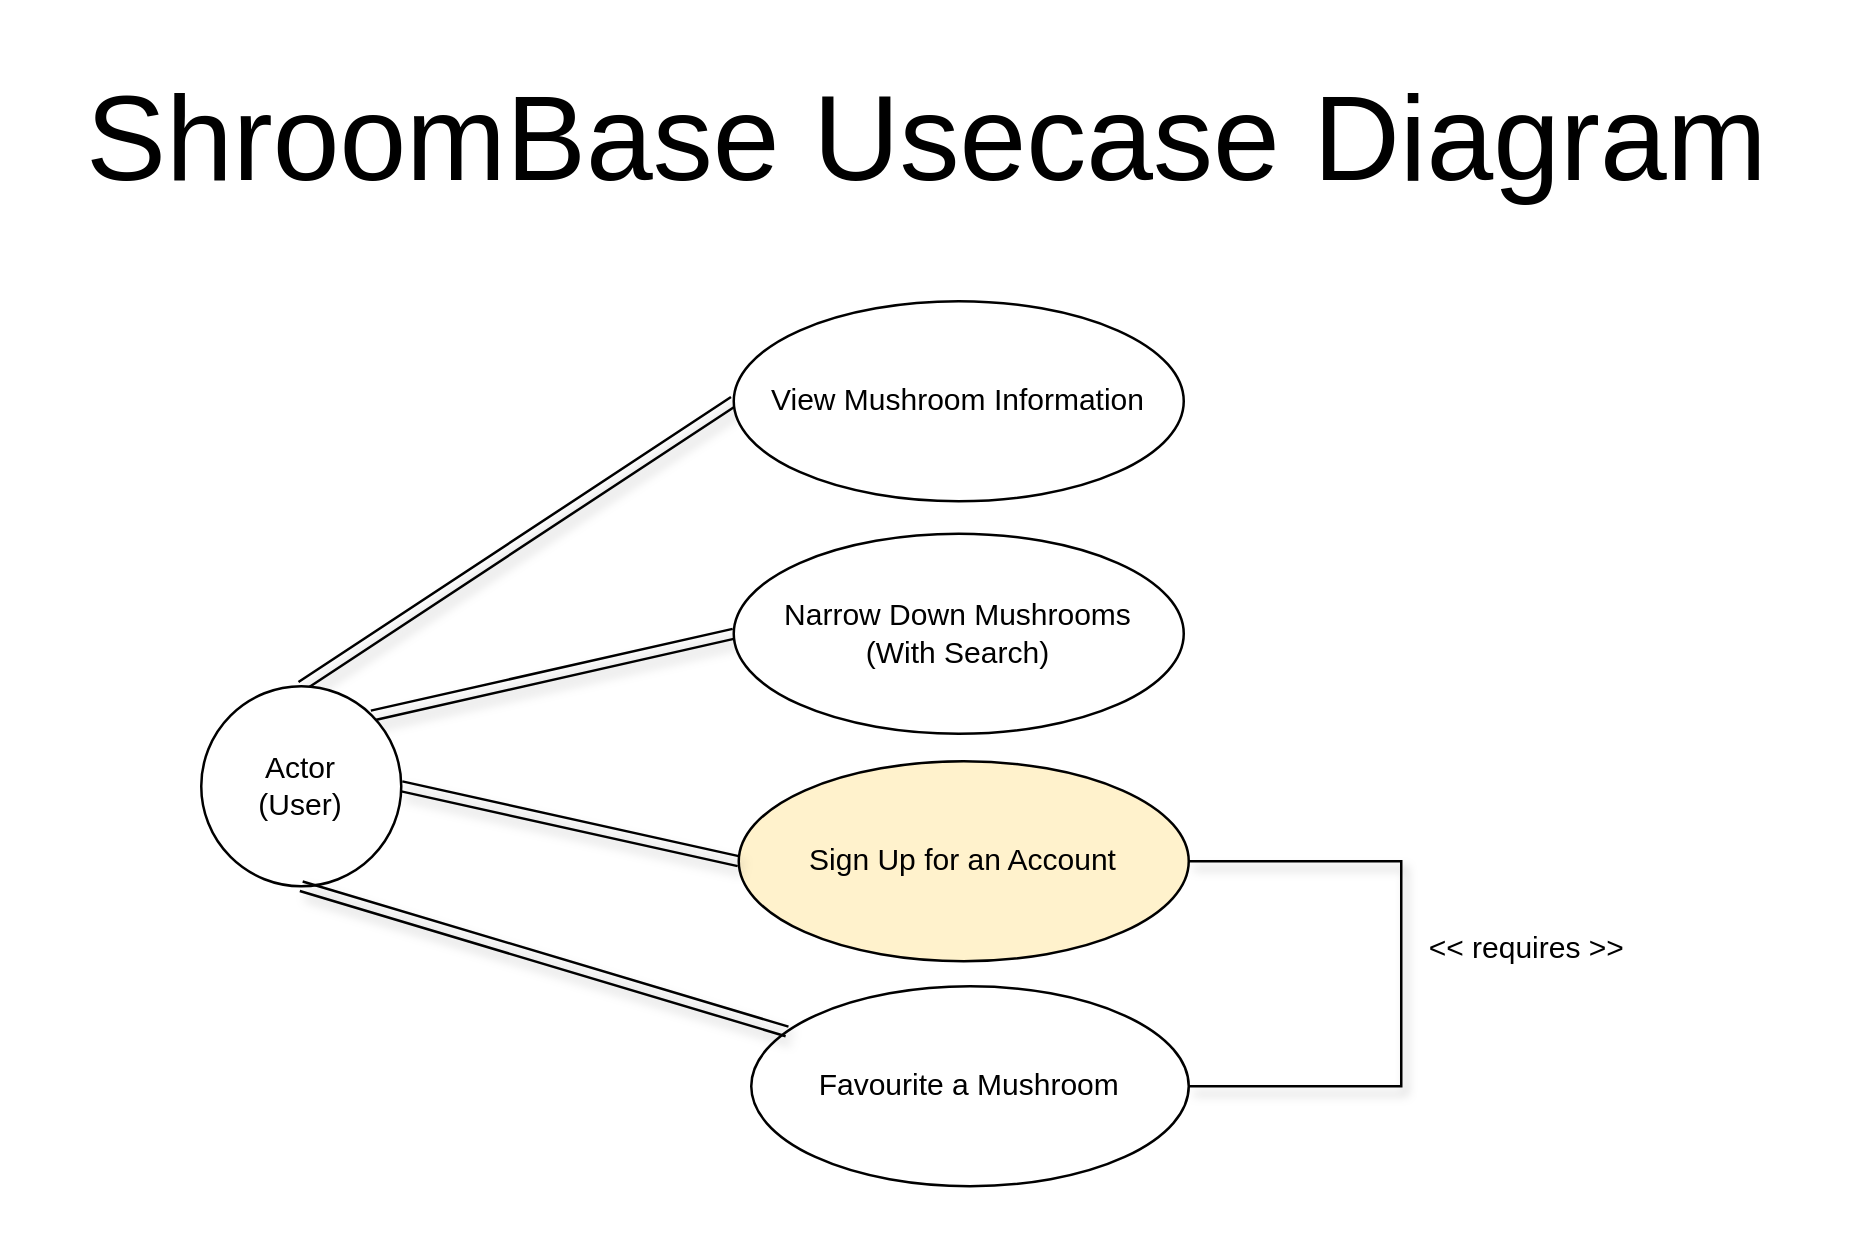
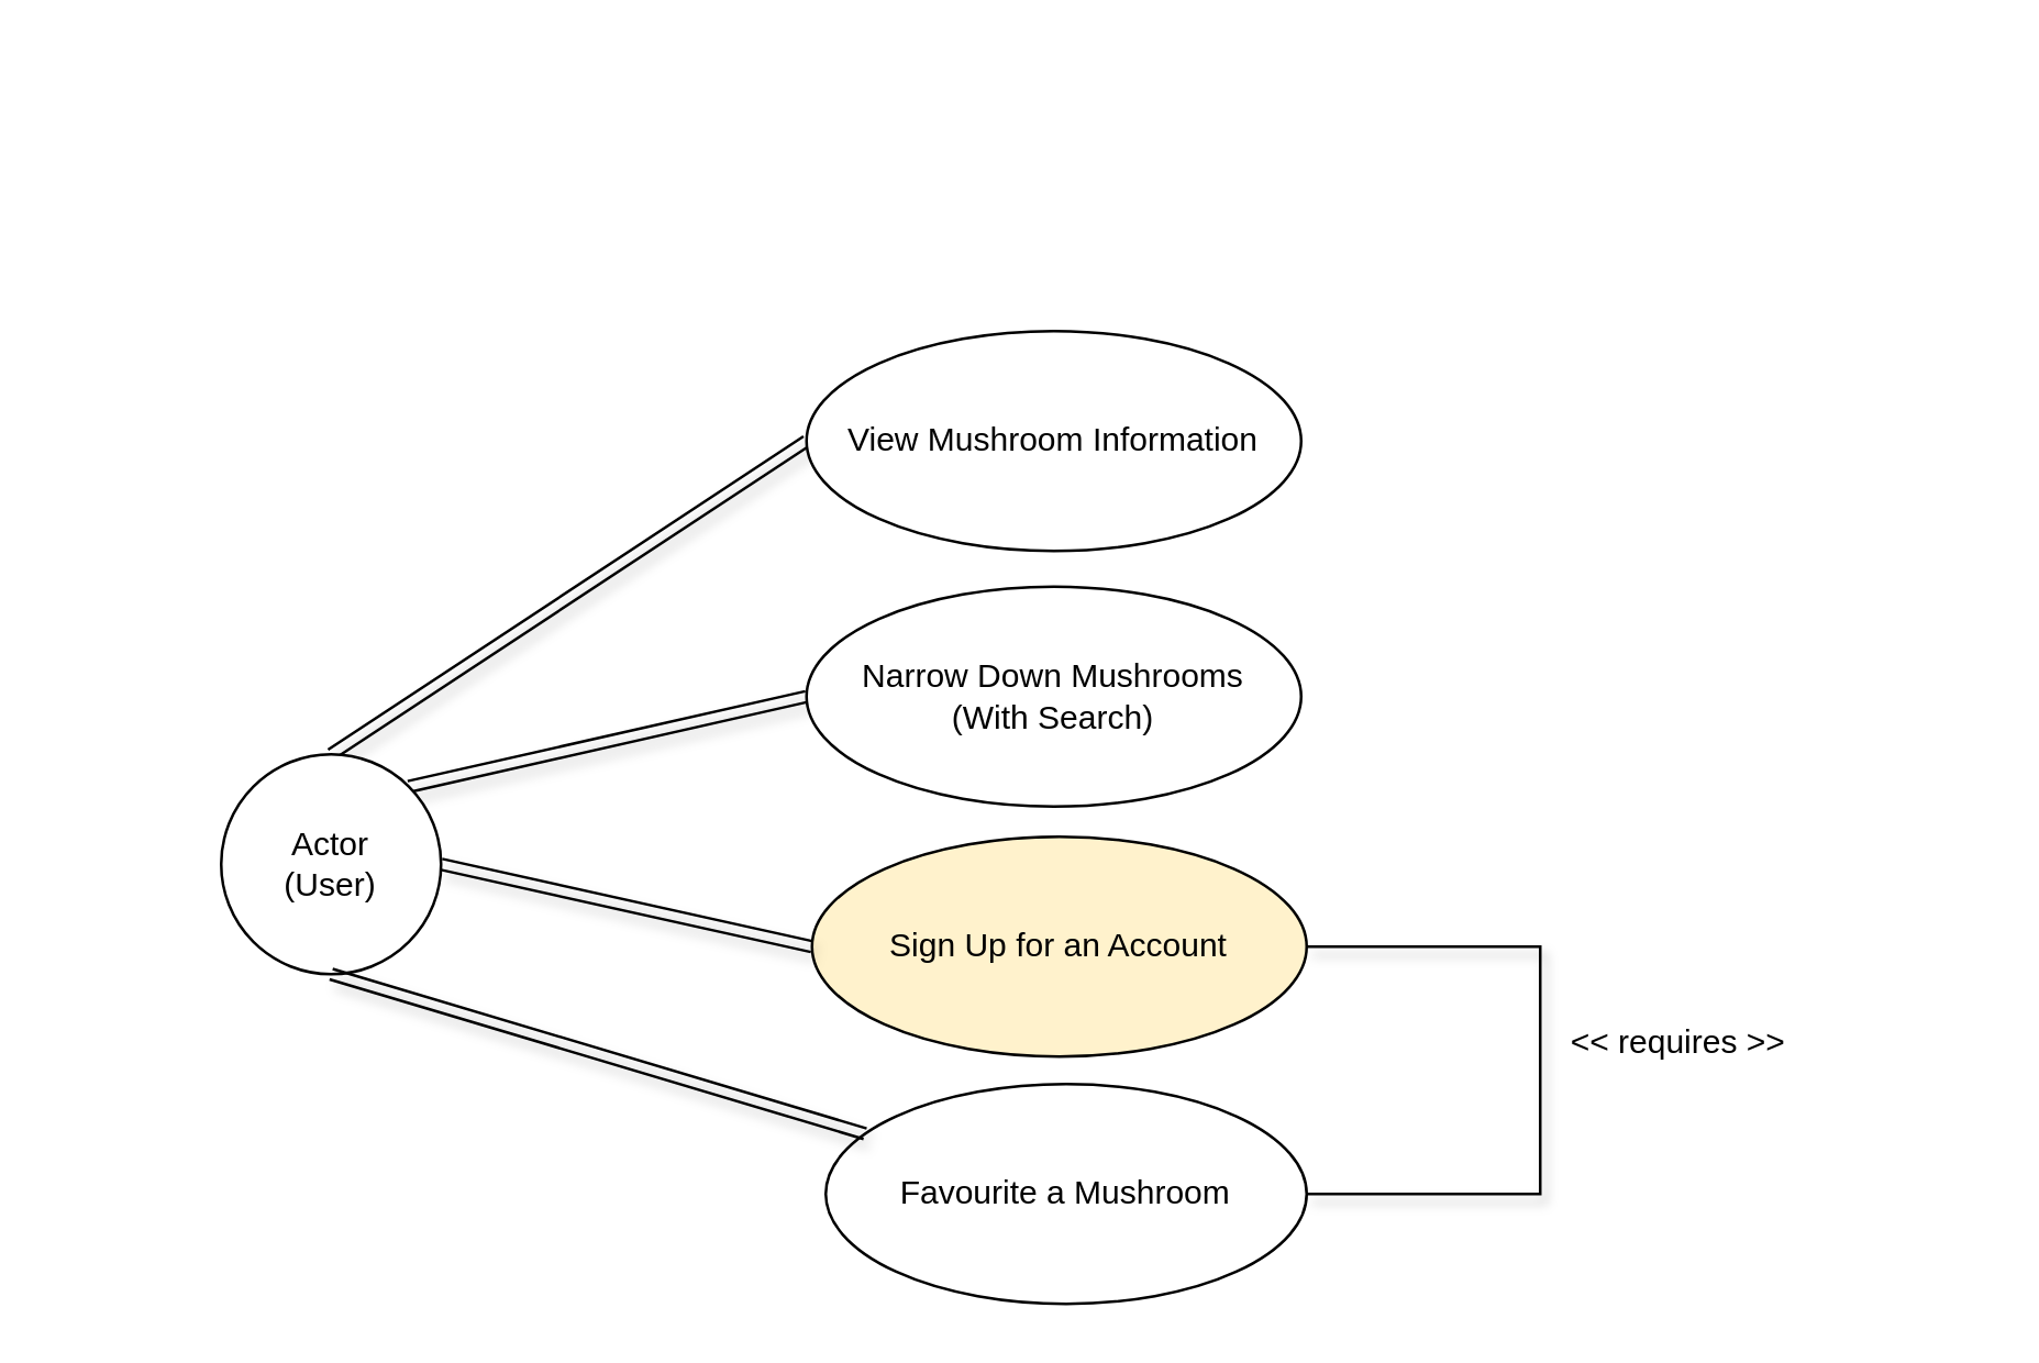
  <mxCell id="0" />
  <mxCell id="1" parent="0" />
- <mxCell id="2" value="ShroomBase Usecase Diagram" style="text;html=1;align=center;verticalAlign=middle;resizable=0;points=[];autosize=1;strokeColor=none;fillColor=none;fontSize=48;" vertex="1" parent="1"><mxGeometry x="20" y="20" width="700" height="70" as="geometry" /></mxCell>
  <mxCell id="3" style="edgeStyle=none;rounded=0;orthogonalLoop=1;jettySize=auto;html=1;entryX=0;entryY=0.5;entryDx=0;entryDy=0;shadow=1;shape=link;exitX=0.5;exitY=0;exitDx=0;exitDy=0;fillColor=#030303;" edge="1" parent="1" source="5" target="7"><mxGeometry relative="1" as="geometry" /></mxCell>
  <mxCell id="4" style="rounded=0;orthogonalLoop=1;jettySize=auto;html=1;exitX=1;exitY=0;exitDx=0;exitDy=0;entryX=0;entryY=0.5;entryDx=0;entryDy=0;shadow=1;fillColor=#030303;shape=link;" edge="1" parent="1" source="5" target="13"><mxGeometry relative="1" as="geometry" /></mxCell>
  <mxCell id="5" value="Actor&lt;br&gt;(User)" style="ellipse;whiteSpace=wrap;html=1;aspect=fixed;" vertex="1" parent="1"><mxGeometry x="80" y="274" width="80" height="80" as="geometry" /></mxCell>
  <mxCell id="6" style="edgeStyle=orthogonalEdgeStyle;rounded=0;orthogonalLoop=1;jettySize=auto;html=1;shadow=1;fillColor=#030303;exitX=1;exitY=0.5;exitDx=0;exitDy=0;entryX=1;entryY=0.5;entryDx=0;entryDy=0;endArrow=none;" edge="1" parent="1" source="8" target="10"><mxGeometry relative="1" as="geometry"><mxPoint x="560" y="264" as="targetPoint" /><Array as="points"><mxPoint x="560" y="434" /><mxPoint x="560" y="344" /></Array></mxGeometry></mxCell>
  <mxCell id="7" value="View Mushroom Information" style="ellipse;whiteSpace=wrap;html=1;" vertex="1" parent="1"><mxGeometry x="293" y="120" width="180" height="80" as="geometry" /></mxCell>
  <mxCell id="8" value="Favourite a Mushroom" style="ellipse;whiteSpace=wrap;html=1;" vertex="1" parent="1"><mxGeometry x="300" y="394" width="175" height="80" as="geometry" /></mxCell>
  <mxCell id="9" style="edgeStyle=none;rounded=0;orthogonalLoop=1;jettySize=auto;html=1;shadow=1;shape=link;exitX=0.5;exitY=1;exitDx=0;exitDy=0;fillColor=#030303;" edge="1" parent="1" source="5" target="8"><mxGeometry relative="1" as="geometry"><mxPoint x="210" y="314" as="sourcePoint" /><mxPoint x="410" y="234" as="targetPoint" /></mxGeometry></mxCell>
  <mxCell id="10" value="Sign Up for an Account" style="ellipse;whiteSpace=wrap;html=1;fillColor=#fff2cc;" vertex="1" parent="1"><mxGeometry x="295" y="304" width="180" height="80" as="geometry" /></mxCell>
  <mxCell id="11" style="edgeStyle=none;rounded=0;orthogonalLoop=1;jettySize=auto;html=1;shadow=1;shape=link;exitX=1;exitY=0.5;exitDx=0;exitDy=0;fillColor=#030303;entryX=0;entryY=0.5;entryDx=0;entryDy=0;" edge="1" parent="1" source="5" target="10"><mxGeometry relative="1" as="geometry"><mxPoint x="130" y="295.73" as="sourcePoint" /><mxPoint x="334.661" y="332.277" as="targetPoint" /></mxGeometry></mxCell>
  <mxCell id="12" value="&amp;lt;&amp;lt; requires &amp;gt;&amp;gt;" style="text;html=1;align=center;verticalAlign=middle;resizable=0;points=[];autosize=1;strokeColor=none;fillColor=none;" vertex="1" parent="1"><mxGeometry x="560" y="364" width="100" height="30" as="geometry" /></mxCell>
  <mxCell id="13" value="Narrow Down Mushrooms&lt;br&gt;(With Search)" style="ellipse;whiteSpace=wrap;html=1;" vertex="1" parent="1"><mxGeometry x="293" y="213" width="180" height="80" as="geometry" /></mxCell>
